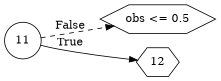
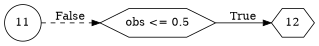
  digraph {
    rankdir=LR
    node [shape=hexagon]
    n1 [label="obs <= 0.5"]
    n2 [label=12]
    n3 [label=11 shape=circle]
-   n3 -> n2 [label=True]
+   n1 -> n2 [label=True]
    n3 -> n1 [label=False style=dashed]
  }
